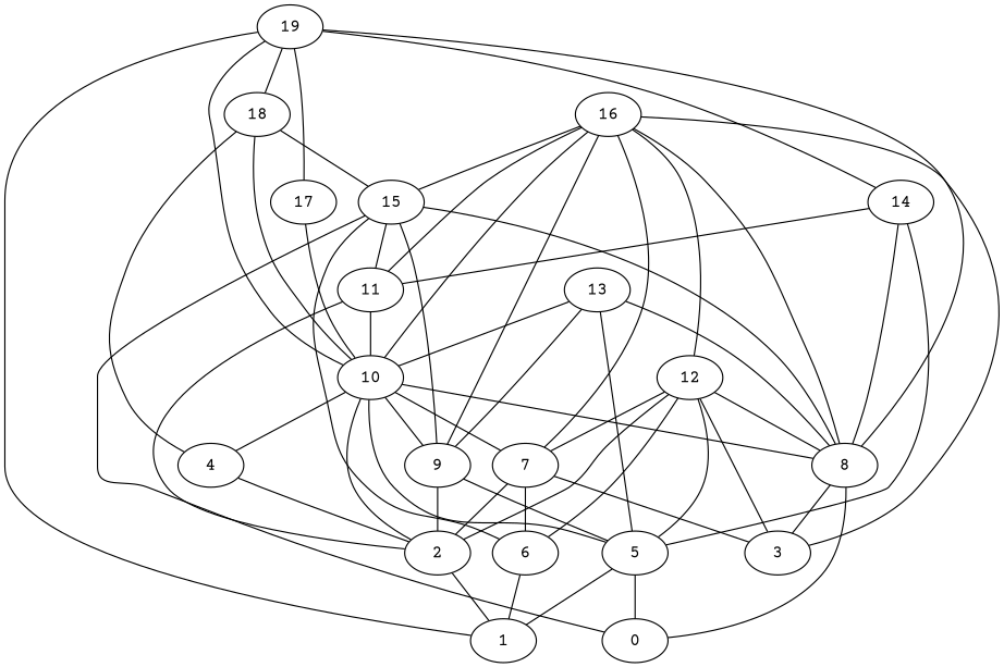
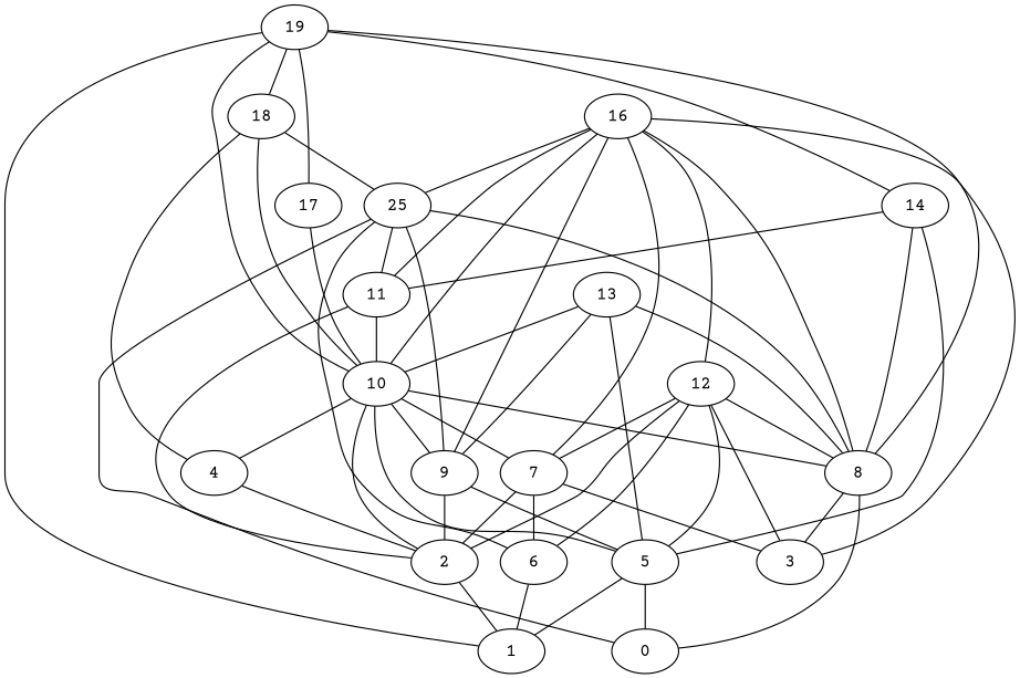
  digraph {
    fontname="Courier Prime"
    node [fontname="Courier Prime"]
    edge [color=black dir=none fontname="Courier Prime"]
    6
    1
    14
    8
    5
    11
    3
    0
    10
    2
    18
    4
-   15
+   15 [label=25]
    9
    7
    19
    17
    13
    12
    16
    subgraph sub_1 {
      6
      1
      14
      8
      5
      11
      3
      0
      10
      2
      18
      4
      15
      9
      7
      19
      17
      13
      12
      16
    }
    6 -> 1
    14 -> 8
    14 -> 5
    14 -> 11
    8 -> 3
    8 -> 0
    5 -> 1
    5 -> 0
    11 -> 10
    11 -> 2
    10 -> 8
    10 -> 5
    10 -> 2
    10 -> 4
    10 -> 9
    10 -> 7
    2 -> 1
    18 -> 10
    18 -> 4
    18 -> 15
    4 -> 2
    15 -> 6
    15 -> 8
    15 -> 11
    15 -> 0
    15 -> 9
    9 -> 5
    9 -> 2
    7 -> 6
    7 -> 3
    7 -> 2
    19 -> 1
    19 -> 14
    19 -> 8
    19 -> 10
    19 -> 18
    19 -> 17
    17 -> 10
    13 -> 8
    13 -> 5
    13 -> 10
    13 -> 9
    12 -> 6
    12 -> 8
    12 -> 5
    12 -> 3
    12 -> 2
    12 -> 7
    16 -> 8
    16 -> 11
    16 -> 3
    16 -> 10
    16 -> 15
    16 -> 9
    16 -> 7
    16 -> 12
  }
